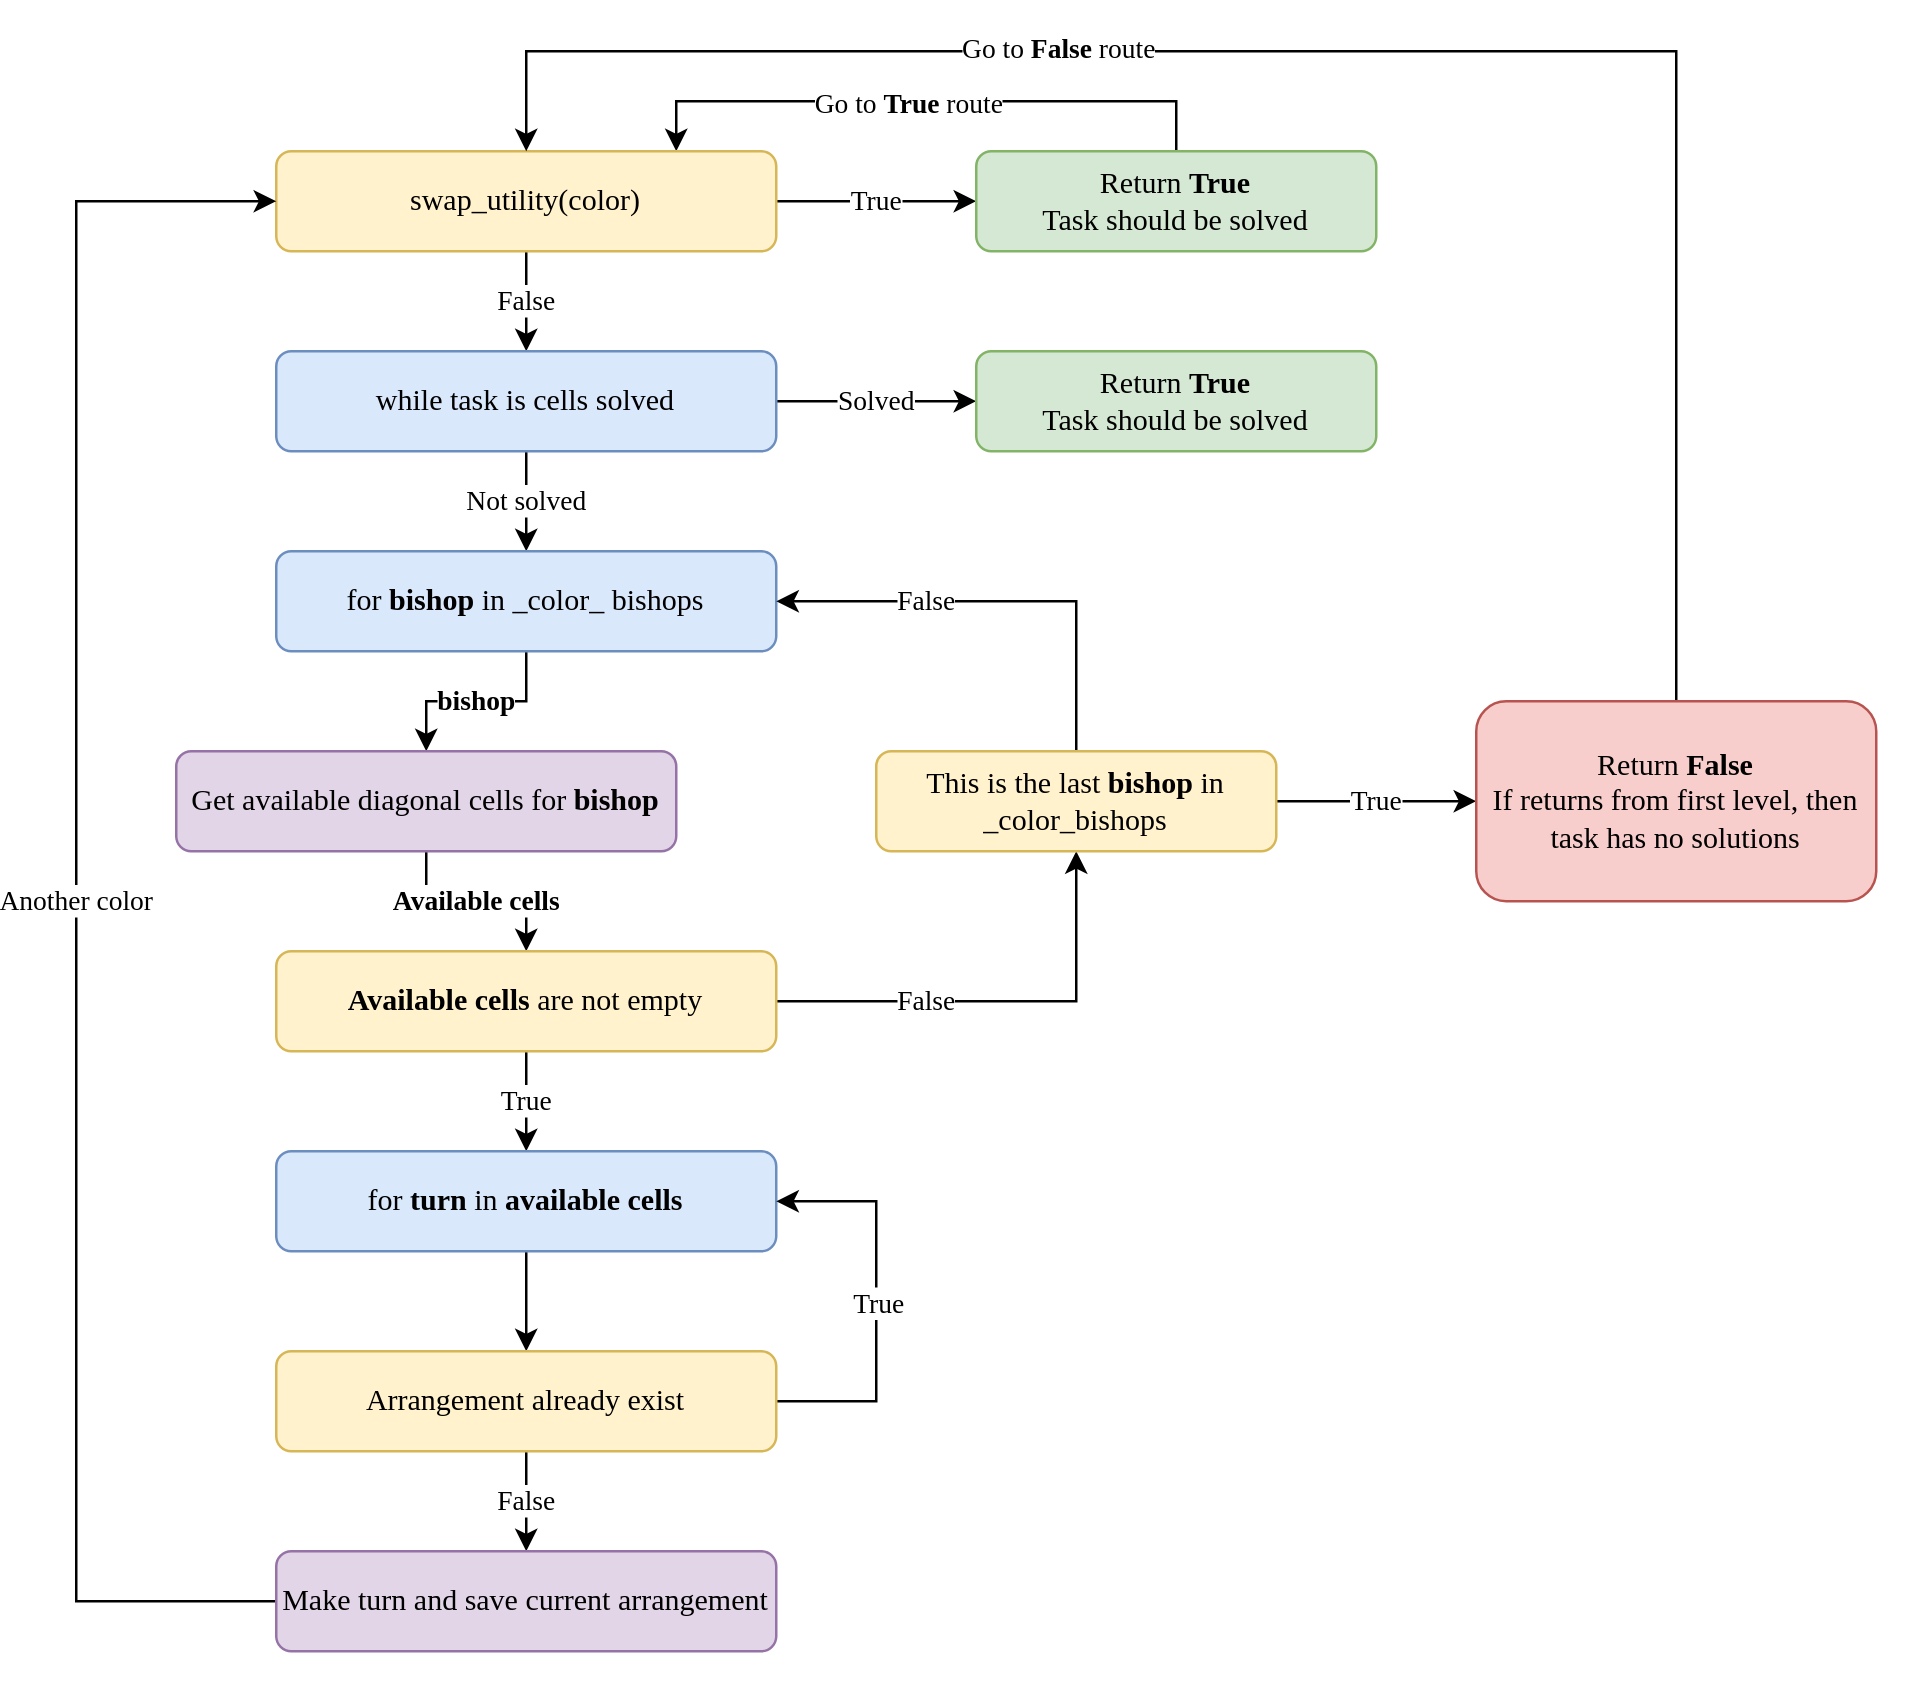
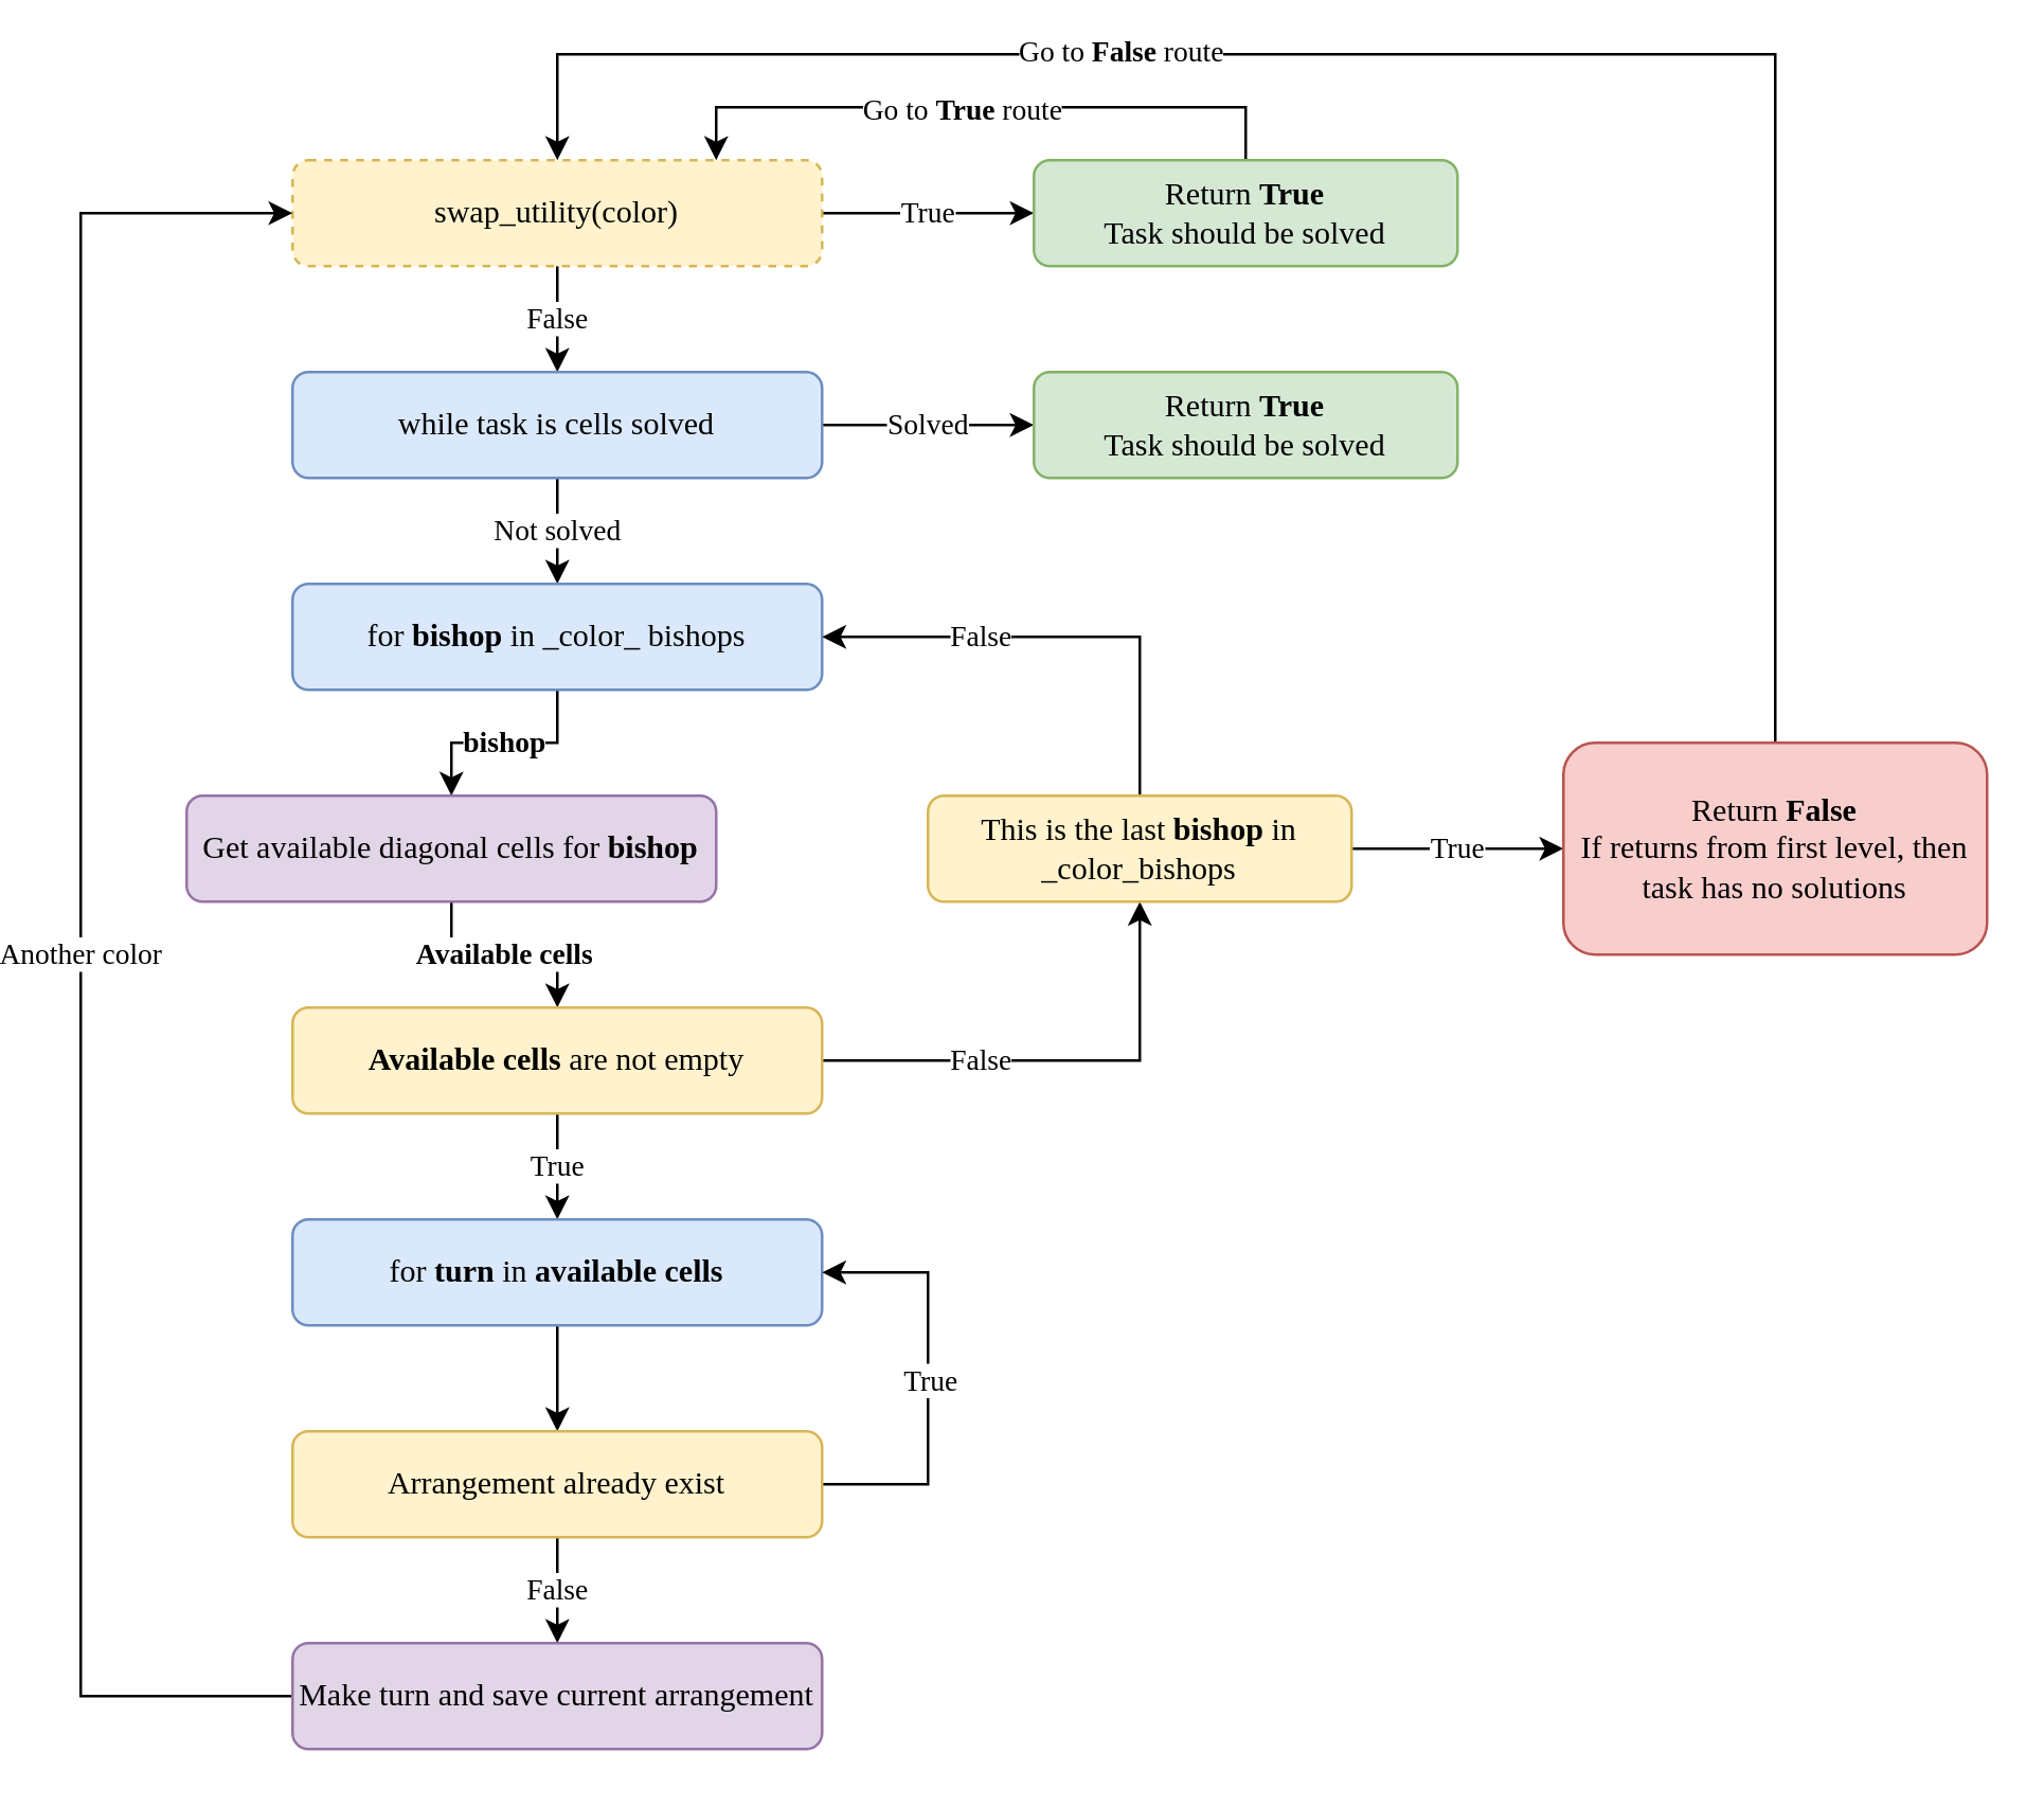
  <mxCell id="0" />
  <mxCell id="1" parent="0" />
  <mxCell id="2" value="&lt;font face=&quot;Comic Sans MS&quot;&gt;True&lt;/font&gt;" style="edgeStyle=orthogonalEdgeStyle;rounded=0;orthogonalLoop=1;jettySize=auto;html=1;entryX=0;entryY=0.5;entryDx=0;entryDy=0;exitX=1;exitY=0.5;exitDx=0;exitDy=0;" edge="1" parent="1" source="7" target="5"><mxGeometry relative="1" as="geometry"><mxPoint x="300" y="60" as="sourcePoint" /><Array as="points" /></mxGeometry></mxCell>
  <mxCell id="3" style="edgeStyle=orthogonalEdgeStyle;rounded=0;orthogonalLoop=1;jettySize=auto;html=1;entryX=0.8;entryY=0;entryDx=0;entryDy=0;entryPerimeter=0;" edge="1" parent="1" source="5" target="7"><mxGeometry relative="1" as="geometry"><mxPoint x="260" y="50" as="targetPoint" /><Array as="points"><mxPoint x="460" y="40" /><mxPoint x="260" y="40" /></Array></mxGeometry></mxCell>
  <mxCell id="4" value="&lt;font face=&quot;Comic Sans MS&quot;&gt;Go to &lt;b&gt;True&lt;/b&gt;&amp;nbsp;route&lt;/font&gt;" style="edgeLabel;html=1;align=center;verticalAlign=middle;resizable=0;points=[];" vertex="1" connectable="0" parent="3"><mxGeometry x="0.068" relative="1" as="geometry"><mxPoint as="offset" /></mxGeometry></mxCell>
  <mxCell id="5" value="&lt;font face=&quot;Comic Sans MS&quot;&gt;Return &lt;b&gt;True&lt;/b&gt;&lt;br&gt;Task should be solved&lt;br&gt;&lt;/font&gt;" style="rounded=1;whiteSpace=wrap;html=1;fillColor=#d5e8d4;strokeColor=#82b366;" vertex="1" parent="1"><mxGeometry x="380" y="60" width="160" height="40" as="geometry" /></mxCell>
  <mxCell id="6" value="&lt;font face=&quot;Comic Sans MS&quot;&gt;False&lt;/font&gt;" style="edgeStyle=orthogonalEdgeStyle;rounded=0;orthogonalLoop=1;jettySize=auto;html=1;entryX=0.5;entryY=0;entryDx=0;entryDy=0;" edge="1" parent="1" source="7" target="10"><mxGeometry relative="1" as="geometry" /></mxCell>
- <mxCell id="7" value="&lt;font face=&quot;Comic Sans MS&quot;&gt;swap_utility(color)&lt;br&gt;&lt;/font&gt;" style="rounded=1;whiteSpace=wrap;html=1;fillColor=#fff2cc;strokeColor=#d6b656;" vertex="1" parent="1"><mxGeometry x="100" y="60" width="200" height="40" as="geometry" /></mxCell>
+ <mxCell id="7" value="&lt;font face=&quot;Comic Sans MS&quot;&gt;swap_utility(color)&lt;br&gt;&lt;/font&gt;" style="rounded=1;whiteSpace=wrap;html=1;fillColor=#fff2cc;strokeColor=#d6b656;dashed=1;" vertex="1" parent="1"><mxGeometry x="100" y="60" width="200" height="40" as="geometry" /></mxCell>
  <mxCell id="8" value="&lt;font face=&quot;Comic Sans MS&quot;&gt;Not solved&lt;/font&gt;" style="edgeStyle=orthogonalEdgeStyle;rounded=0;orthogonalLoop=1;jettySize=auto;html=1;" edge="1" parent="1" source="10" target="12"><mxGeometry relative="1" as="geometry" /></mxCell>
  <mxCell id="9" value="&lt;font face=&quot;Comic Sans MS&quot;&gt;Solved&lt;/font&gt;" style="edgeStyle=orthogonalEdgeStyle;rounded=0;orthogonalLoop=1;jettySize=auto;html=1;entryX=0;entryY=0.5;entryDx=0;entryDy=0;" edge="1" parent="1" source="10"><mxGeometry relative="1" as="geometry"><mxPoint x="380" y="160" as="targetPoint" /></mxGeometry></mxCell>
  <mxCell id="10" value="&lt;span style=&quot;font-family: &amp;#34;comic sans ms&amp;#34;&quot;&gt;while task is cells solved&lt;/span&gt;&lt;font face=&quot;Comic Sans MS&quot;&gt;&lt;br&gt;&lt;/font&gt;" style="rounded=1;whiteSpace=wrap;html=1;fillColor=#dae8fc;strokeColor=#6c8ebf;" vertex="1" parent="1"><mxGeometry x="100" y="140" width="200" height="40" as="geometry" /></mxCell>
  <mxCell id="11" value="&lt;font face=&quot;Comic Sans MS&quot;&gt;bishop&lt;/font&gt;" style="edgeStyle=orthogonalEdgeStyle;rounded=0;orthogonalLoop=1;jettySize=auto;html=1;entryX=0.5;entryY=0;entryDx=0;entryDy=0;fontStyle=1" edge="1" parent="1" source="12" target="15"><mxGeometry relative="1" as="geometry" /></mxCell>
  <mxCell id="12" value="&lt;span style=&quot;font-family: &amp;#34;comic sans ms&amp;#34;&quot;&gt;for &lt;b&gt;bishop&lt;/b&gt; in _color_ bishops&lt;/span&gt;&lt;font face=&quot;Comic Sans MS&quot;&gt;&lt;br&gt;&lt;/font&gt;" style="rounded=1;whiteSpace=wrap;html=1;fillColor=#dae8fc;strokeColor=#6c8ebf;" vertex="1" parent="1"><mxGeometry x="100" y="220" width="200" height="40" as="geometry" /></mxCell>
  <mxCell id="13" value="&lt;font face=&quot;Comic Sans MS&quot;&gt;Return &lt;b&gt;True&lt;/b&gt;&lt;br&gt;Task should be solved&lt;br&gt;&lt;/font&gt;" style="rounded=1;whiteSpace=wrap;html=1;fillColor=#d5e8d4;strokeColor=#82b366;" vertex="1" parent="1"><mxGeometry x="380" y="140" width="160" height="40" as="geometry" /></mxCell>
  <mxCell id="14" value="&lt;b&gt;&lt;font face=&quot;Comic Sans MS&quot;&gt;Available cells&lt;/font&gt;&lt;/b&gt;" style="edgeStyle=orthogonalEdgeStyle;rounded=0;orthogonalLoop=1;jettySize=auto;html=1;" edge="1" parent="1" source="15" target="18"><mxGeometry relative="1" as="geometry" /></mxCell>
  <mxCell id="15" value="&lt;font face=&quot;Comic Sans MS&quot;&gt;Get available diagonal cells for &lt;b&gt;bishop&lt;/b&gt;&lt;br&gt;&lt;/font&gt;" style="rounded=1;whiteSpace=wrap;html=1;fillColor=#e1d5e7;strokeColor=#9673a6;" vertex="1" parent="1"><mxGeometry x="60" y="300" width="200" height="40" as="geometry" /></mxCell>
  <mxCell id="16" value="&lt;font face=&quot;Comic Sans MS&quot;&gt;True&lt;/font&gt;" style="edgeStyle=orthogonalEdgeStyle;rounded=0;orthogonalLoop=1;jettySize=auto;html=1;entryX=0.5;entryY=0;entryDx=0;entryDy=0;" edge="1" parent="1" source="18" target="20"><mxGeometry relative="1" as="geometry" /></mxCell>
  <mxCell id="17" value="&lt;font face=&quot;Comic Sans MS&quot;&gt;False&lt;/font&gt;" style="edgeStyle=orthogonalEdgeStyle;rounded=0;orthogonalLoop=1;jettySize=auto;html=1;entryX=0.5;entryY=1;entryDx=0;entryDy=0;" edge="1" parent="1" source="18" target="23"><mxGeometry x="-0.333" relative="1" as="geometry"><mxPoint as="offset" /></mxGeometry></mxCell>
  <mxCell id="18" value="&lt;font face=&quot;Comic Sans MS&quot; style=&quot;font-size: 12px&quot;&gt;&lt;b&gt;Available cells &lt;/b&gt;are not empty&lt;/font&gt;" style="rounded=1;whiteSpace=wrap;html=1;fillColor=#fff2cc;strokeColor=#d6b656;" vertex="1" parent="1"><mxGeometry x="100" y="380" width="200" height="40" as="geometry" /></mxCell>
  <mxCell id="19" style="edgeStyle=orthogonalEdgeStyle;rounded=0;orthogonalLoop=1;jettySize=auto;html=1;" edge="1" parent="1" source="20" target="30"><mxGeometry relative="1" as="geometry" /></mxCell>
  <mxCell id="20" value="&lt;span style=&quot;font-family: &amp;#34;comic sans ms&amp;#34;&quot;&gt;for &lt;b&gt;turn&amp;nbsp;&lt;/b&gt;in &lt;b&gt;available cells&lt;/b&gt;&lt;/span&gt;&lt;font face=&quot;Comic Sans MS&quot;&gt;&lt;br&gt;&lt;/font&gt;" style="rounded=1;whiteSpace=wrap;html=1;fillColor=#dae8fc;strokeColor=#6c8ebf;" vertex="1" parent="1"><mxGeometry x="100" y="460" width="200" height="40" as="geometry" /></mxCell>
  <mxCell id="21" value="&lt;font face=&quot;Comic Sans MS&quot;&gt;False&lt;/font&gt;" style="edgeStyle=orthogonalEdgeStyle;rounded=0;orthogonalLoop=1;jettySize=auto;html=1;entryX=1;entryY=0.5;entryDx=0;entryDy=0;" edge="1" parent="1" source="23" target="12"><mxGeometry x="0.333" relative="1" as="geometry"><mxPoint x="330" y="230" as="targetPoint" /><Array as="points"><mxPoint x="420" y="240" /></Array><mxPoint as="offset" /></mxGeometry></mxCell>
  <mxCell id="22" value="&lt;font face=&quot;Comic Sans MS&quot;&gt;True&lt;/font&gt;" style="edgeStyle=orthogonalEdgeStyle;rounded=0;orthogonalLoop=1;jettySize=auto;html=1;" edge="1" parent="1" source="23"><mxGeometry relative="1" as="geometry"><mxPoint x="580" y="320" as="targetPoint" /></mxGeometry></mxCell>
  <mxCell id="23" value="&lt;font face=&quot;Comic Sans MS&quot;&gt;This is the last &lt;b&gt;bishop&lt;/b&gt;&amp;nbsp;in _color_bishops&lt;/font&gt;" style="rounded=1;whiteSpace=wrap;html=1;fillColor=#fff2cc;strokeColor=#d6b656;" vertex="1" parent="1"><mxGeometry x="340" y="300" width="160" height="40" as="geometry" /></mxCell>
  <mxCell id="24" style="edgeStyle=orthogonalEdgeStyle;rounded=0;orthogonalLoop=1;jettySize=auto;html=1;entryX=0.5;entryY=0;entryDx=0;entryDy=0;" edge="1" parent="1" source="26" target="7"><mxGeometry relative="1" as="geometry"><mxPoint x="200" y="-40" as="targetPoint" /><Array as="points"><mxPoint x="660" y="20" /><mxPoint x="200" y="20" /></Array></mxGeometry></mxCell>
  <mxCell id="25" value="&lt;font face=&quot;Comic Sans MS&quot;&gt;Go to &lt;b&gt;False&lt;/b&gt;&amp;nbsp;route&lt;/font&gt;" style="edgeLabel;html=1;align=center;verticalAlign=middle;resizable=0;points=[];" vertex="1" connectable="0" parent="24"><mxGeometry x="0.229" y="-2" relative="1" as="geometry"><mxPoint x="-41" as="offset" /></mxGeometry></mxCell>
  <mxCell id="26" value="&lt;font face=&quot;Comic Sans MS&quot;&gt;Return &lt;b&gt;False&lt;br&gt;&lt;/b&gt;If returns from first level, then task has no solutions&lt;br&gt;&lt;/font&gt;" style="rounded=1;whiteSpace=wrap;html=1;fillColor=#f8cecc;strokeColor=#b85450;" vertex="1" parent="1"><mxGeometry x="580" y="280" width="160" height="80" as="geometry" /></mxCell>
  <mxCell id="27" style="edgeStyle=orthogonalEdgeStyle;rounded=0;orthogonalLoop=1;jettySize=auto;html=1;entryX=1;entryY=0.5;entryDx=0;entryDy=0;" edge="1" parent="1" source="30" target="20"><mxGeometry relative="1" as="geometry"><mxPoint x="340" y="480" as="targetPoint" /><Array as="points"><mxPoint x="340" y="560" /><mxPoint x="340" y="480" /></Array></mxGeometry></mxCell>
  <mxCell id="28" value="&lt;font face=&quot;Comic Sans MS&quot;&gt;True&lt;/font&gt;" style="edgeLabel;html=1;align=center;verticalAlign=middle;resizable=0;points=[];" vertex="1" connectable="0" parent="27"><mxGeometry x="0.202" y="-1" relative="1" as="geometry"><mxPoint x="-1" y="16" as="offset" /></mxGeometry></mxCell>
  <mxCell id="29" value="&lt;font face=&quot;Comic Sans MS&quot;&gt;False&lt;/font&gt;" style="edgeStyle=orthogonalEdgeStyle;rounded=0;orthogonalLoop=1;jettySize=auto;html=1;entryX=0.5;entryY=0;entryDx=0;entryDy=0;" edge="1" parent="1" source="30" target="32"><mxGeometry relative="1" as="geometry" /></mxCell>
  <mxCell id="30" value="&lt;font face=&quot;Comic Sans MS&quot;&gt;Arrangement already exist&lt;/font&gt;" style="rounded=1;whiteSpace=wrap;html=1;fillColor=#fff2cc;strokeColor=#d6b656;" vertex="1" parent="1"><mxGeometry x="100" y="540" width="200" height="40" as="geometry" /></mxCell>
  <mxCell id="31" value="&lt;font face=&quot;Comic Sans MS&quot;&gt;Another color&lt;/font&gt;" style="edgeStyle=orthogonalEdgeStyle;rounded=0;orthogonalLoop=1;jettySize=auto;html=1;entryX=0;entryY=0.5;entryDx=0;entryDy=0;" edge="1" parent="1" source="32" target="7"><mxGeometry relative="1" as="geometry"><mxPoint x="80" y="70" as="targetPoint" /><Array as="points"><mxPoint x="20" y="640" /><mxPoint x="20" y="80" /></Array></mxGeometry></mxCell>
  <mxCell id="32" value="&lt;font face=&quot;Comic Sans MS&quot;&gt;Make turn and save current arrangement&lt;br&gt;&lt;/font&gt;" style="rounded=1;whiteSpace=wrap;html=1;fillColor=#e1d5e7;strokeColor=#9673a6;" vertex="1" parent="1"><mxGeometry x="100" y="620" width="200" height="40" as="geometry" /></mxCell>
